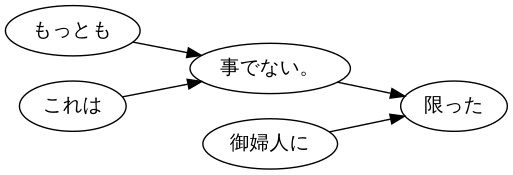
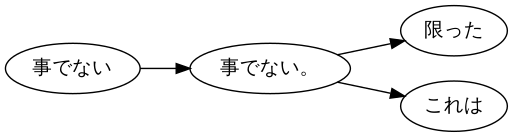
  digraph {
    rankdir=LR
-   n1 [label="もっとも"]
+   n1 [label="事でない"]
    n2 [label="事でない。"]
    n3 [label="限った"]
    n4 [label="これは"]
-   n5 [label="御婦人に"]
    n1 -> n2
    n2 -> n3
-   n4 -> n2
-   n5 -> n3
+   n2 -> n4
  }
